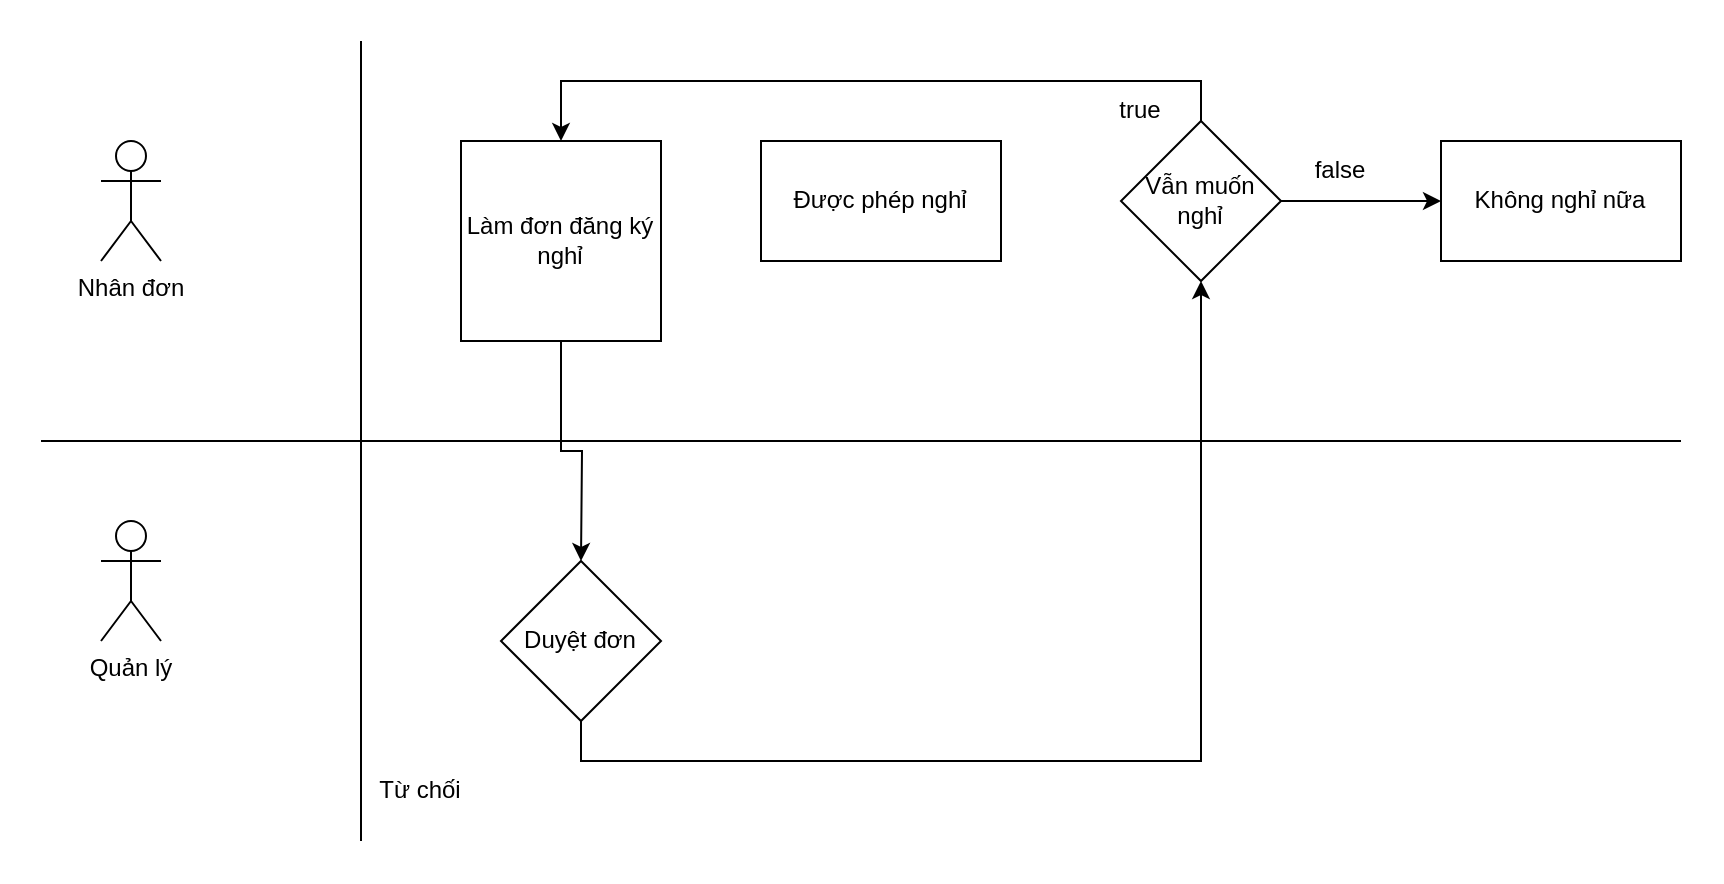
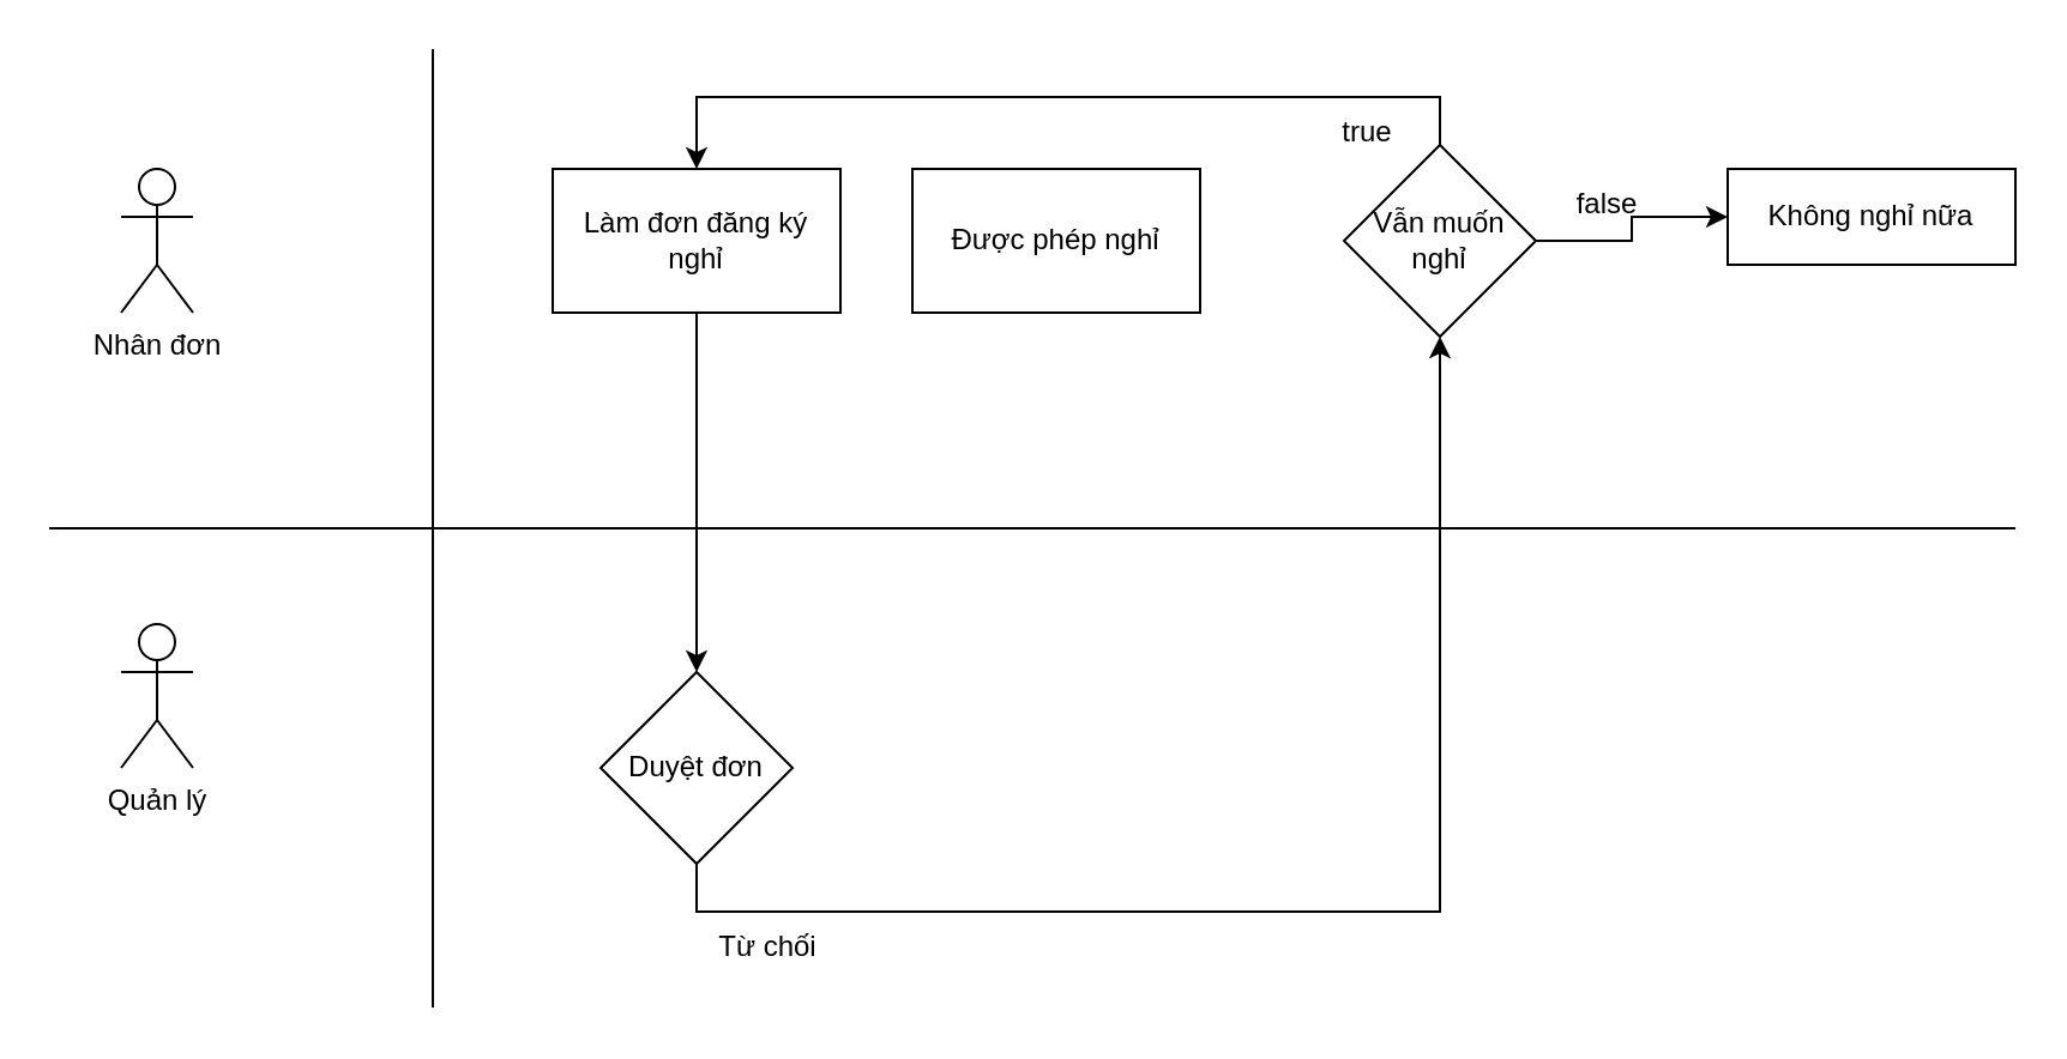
  <mxCell id="0" />
  <mxCell id="1" parent="0" />
  <mxCell id="2" value="" style="endArrow=none;html=1;rounded=0;strokeColor=default;labelBackgroundColor=default;fontColor=default;" edge="1" parent="1"><mxGeometry width="50" height="50" relative="1" as="geometry"><mxPoint y="220" as="sourcePoint" x="20" /><mxPoint x="840" y="220" as="targetPoint" /></mxGeometry></mxCell>
  <mxCell id="3" value="" style="endArrow=none;html=1;rounded=0;labelBackgroundColor=default;fontColor=default;strokeColor=default;" edge="1" parent="1"><mxGeometry width="50" height="50" relative="1" as="geometry"><mxPoint x="180" y="420" as="sourcePoint" /><mxPoint x="180" as="targetPoint" y="20" /></mxGeometry></mxCell>
  <mxCell id="4" value="Nhân đơn" style="shape=umlActor;verticalLabelPosition=bottom;verticalAlign=top;html=1;outlineConnect=0;fontColor=default;fillColor=default;strokeColor=default;" vertex="1" parent="1"><mxGeometry x="50" y="70" width="30" height="60" as="geometry" /></mxCell>
  <mxCell id="5" value="Quản lý" style="shape=umlActor;verticalLabelPosition=bottom;verticalAlign=top;html=1;outlineConnect=0;fontColor=default;fillColor=default;strokeColor=default;" vertex="1" parent="1"><mxGeometry x="50" y="260" width="30" height="60" as="geometry" /></mxCell>
  <mxCell id="6" style="edgeStyle=orthogonalEdgeStyle;rounded=0;orthogonalLoop=1;jettySize=auto;html=1;exitX=0.5;exitY=1;exitDx=0;exitDy=0;entryX=0.5;entryY=0;entryDx=0;entryDy=0;labelBackgroundColor=default;fontColor=default;strokeColor=default;" edge="1" parent="1" source="7"><mxGeometry relative="1" as="geometry"><mxPoint x="290" y="280" as="targetPoint" /></mxGeometry></mxCell>
- <mxCell id="7" value="Làm đơn đăng ký nghỉ" style="rounded=0;whiteSpace=wrap;html=1;fontColor=default;strokeColor=default;fillColor=default;" vertex="1" parent="1"><mxGeometry x="230" y="70" width="100" height="100" as="geometry" /></mxCell>
+ <mxCell id="7" value="Làm đơn đăng ký nghỉ" style="rounded=0;whiteSpace=wrap;html=1;fontColor=default;strokeColor=default;fillColor=default;" vertex="1" parent="1"><mxGeometry x="230" y="70" width="120" height="60" as="geometry" /></mxCell>
  <mxCell id="8" style="edgeStyle=orthogonalEdgeStyle;rounded=0;orthogonalLoop=1;jettySize=auto;html=1;exitX=0.5;exitY=1;exitDx=0;exitDy=0;labelBackgroundColor=default;fontColor=default;strokeColor=default;entryX=0.5;entryY=1;entryDx=0;entryDy=0;" edge="1" parent="1" source="9" target="14"><mxGeometry relative="1" as="geometry"><mxPoint x="600" y="130" as="targetPoint" /></mxGeometry></mxCell>
  <mxCell id="9" value="Duyệt đơn" style="rhombus;whiteSpace=wrap;html=1;fontColor=default;strokeColor=default;fillColor=default;" vertex="1" parent="1"><mxGeometry x="250" y="280" width="80" height="80" as="geometry" /></mxCell>
  <mxCell id="10" value="Được phép nghỉ" style="rounded=0;whiteSpace=wrap;html=1;fontColor=default;strokeColor=default;fillColor=default;" vertex="1" parent="1"><mxGeometry x="380" y="70" width="120" height="60" as="geometry" /></mxCell>
- <mxCell id="11" value="Từ chối" style="text;html=1;strokeColor=none;fillColor=none;align=center;verticalAlign=middle;whiteSpace=wrap;rounded=0;fontColor=default;" vertex="1" parent="1"><mxGeometry x="180" y="380" width="60" height="30" as="geometry" /></mxCell>
+ <mxCell id="11" value="Từ chối" style="text;html=1;strokeColor=none;fillColor=none;align=center;verticalAlign=middle;whiteSpace=wrap;rounded=0;fontColor=default;" vertex="1" parent="1"><mxGeometry x="290" y="380" width="60" height="30" as="geometry" /></mxCell>
  <mxCell id="12" style="edgeStyle=orthogonalEdgeStyle;rounded=0;orthogonalLoop=1;jettySize=auto;html=1;exitX=0.5;exitY=0;exitDx=0;exitDy=0;entryX=0.5;entryY=0;entryDx=0;entryDy=0;labelBackgroundColor=default;fontColor=default;strokeColor=default;" edge="1" parent="1" source="14" target="7"><mxGeometry relative="1" as="geometry" /></mxCell>
  <mxCell id="13" style="edgeStyle=orthogonalEdgeStyle;rounded=0;orthogonalLoop=1;jettySize=auto;html=1;exitX=1;exitY=0.5;exitDx=0;exitDy=0;entryX=0;entryY=0.5;entryDx=0;entryDy=0;labelBackgroundColor=default;fontColor=default;strokeColor=default;" edge="1" parent="1" source="14" target="16"><mxGeometry relative="1" as="geometry" /></mxCell>
  <mxCell id="14" value="Vẫn muốn nghỉ" style="rhombus;whiteSpace=wrap;html=1;fontColor=default;strokeColor=default;fillColor=default;" vertex="1" parent="1"><mxGeometry x="560" y="60" width="80" height="80" as="geometry" /></mxCell>
  <mxCell id="15" value="true" style="text;html=1;strokeColor=none;fillColor=none;align=center;verticalAlign=middle;whiteSpace=wrap;rounded=0;fontColor=default;" vertex="1" parent="1"><mxGeometry x="540" y="40" width="60" height="30" as="geometry" /></mxCell>
- <mxCell id="16" value="Không nghỉ nữa" style="rounded=0;whiteSpace=wrap;html=1;fontColor=default;strokeColor=default;fillColor=default;" vertex="1" parent="1"><mxGeometry x="720" y="70" width="120" height="60" as="geometry" /></mxCell>
+ <mxCell id="16" value="Không nghỉ nữa" style="rounded=0;whiteSpace=wrap;html=1;fontColor=default;strokeColor=default;fillColor=default;" vertex="1" parent="1"><mxGeometry x="720" y="70" width="120" height="40" as="geometry" /></mxCell>
  <mxCell id="17" value="false" style="text;html=1;strokeColor=none;fillColor=none;align=center;verticalAlign=middle;whiteSpace=wrap;rounded=0;fontColor=default;" vertex="1" parent="1"><mxGeometry x="640" y="70" width="60" height="30" as="geometry" /></mxCell>
